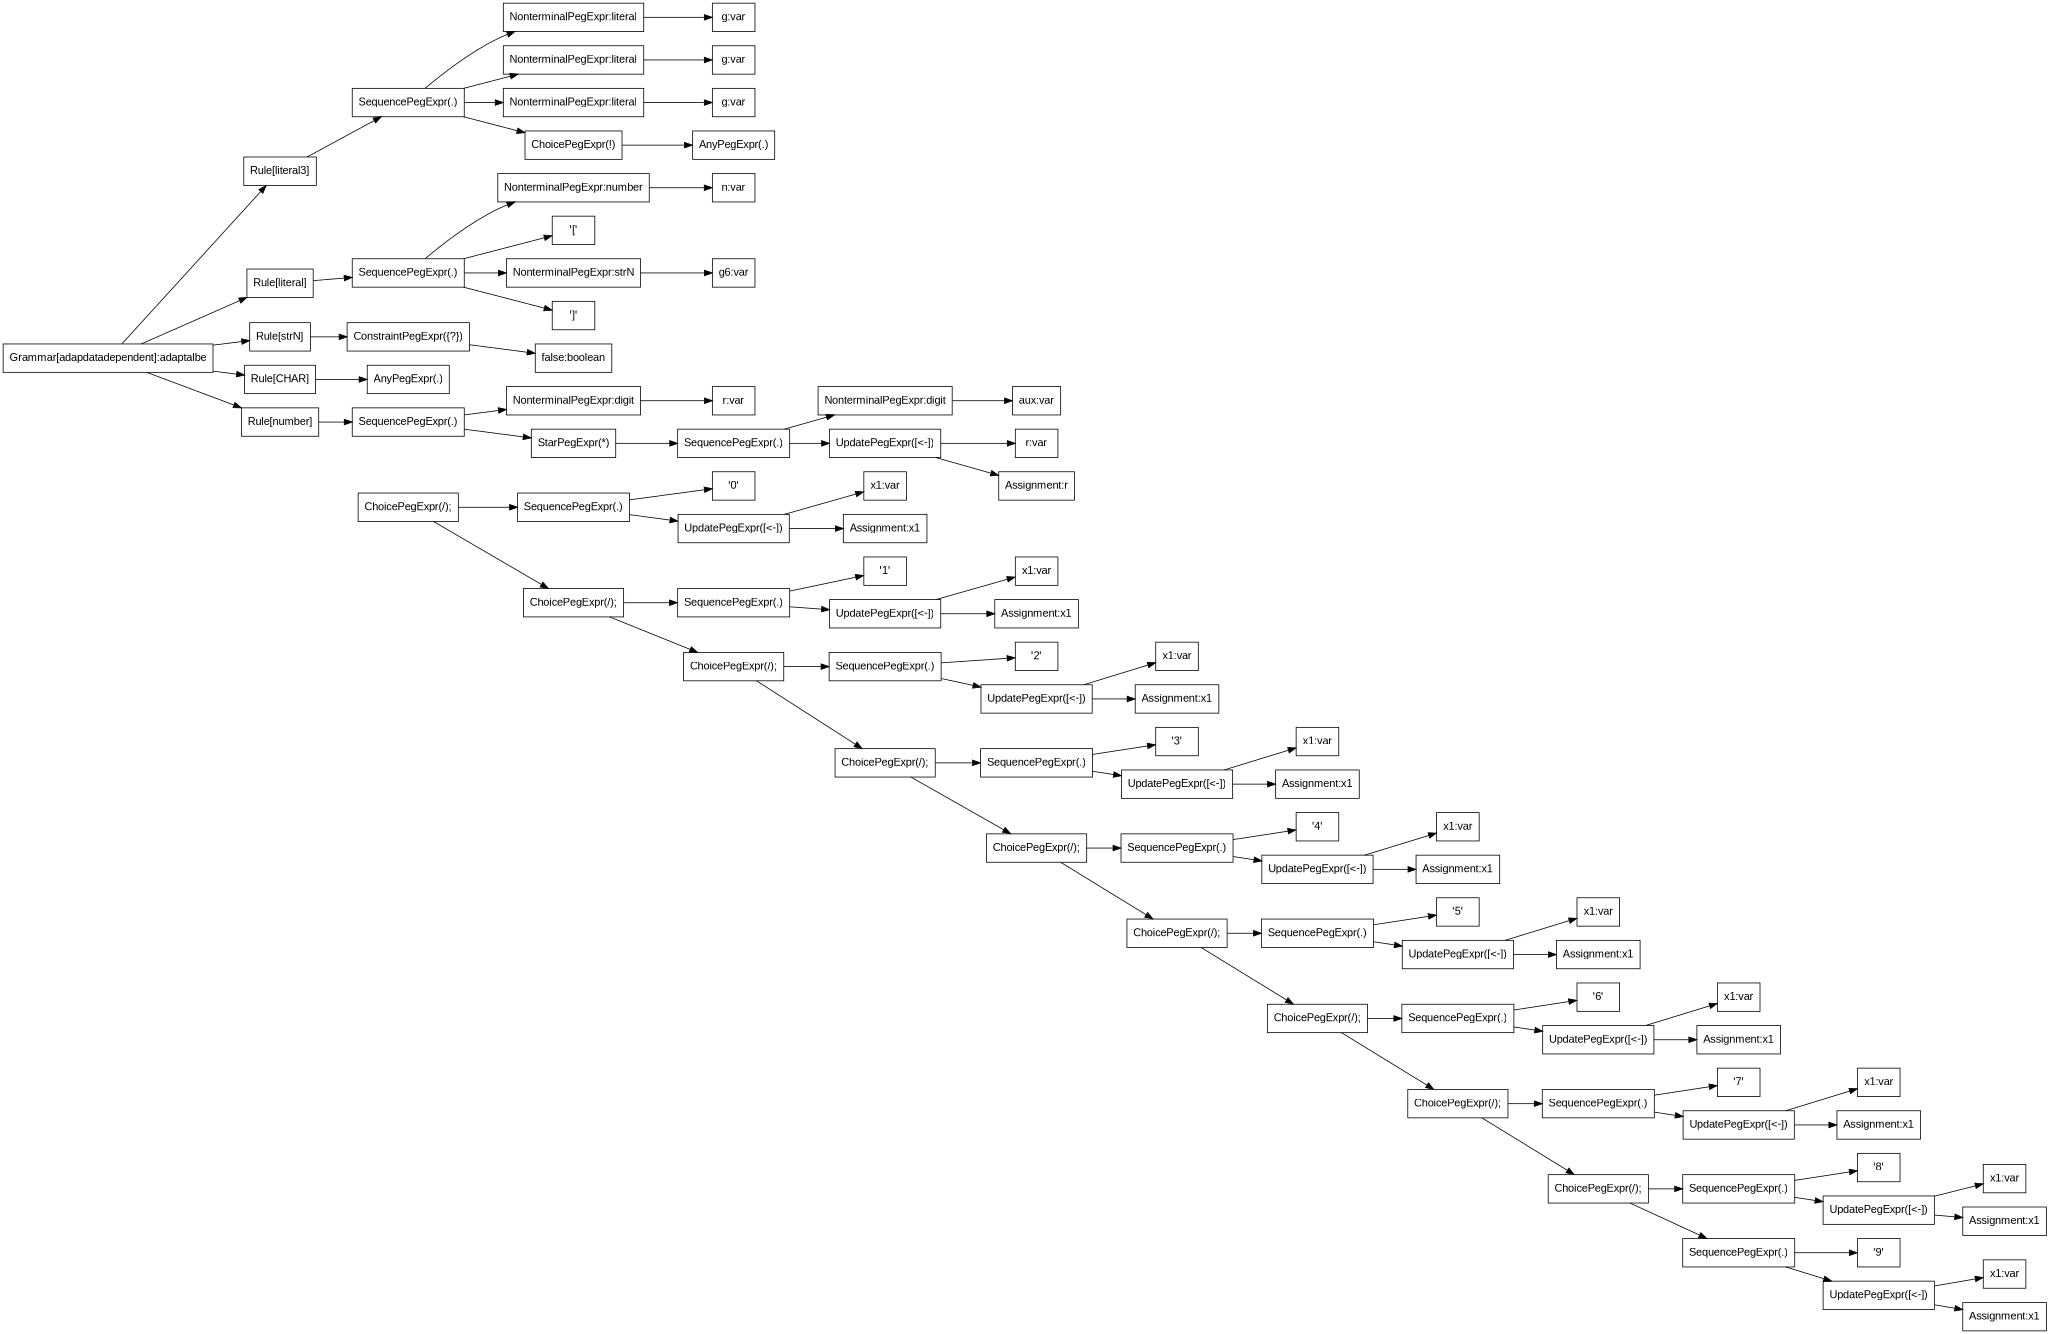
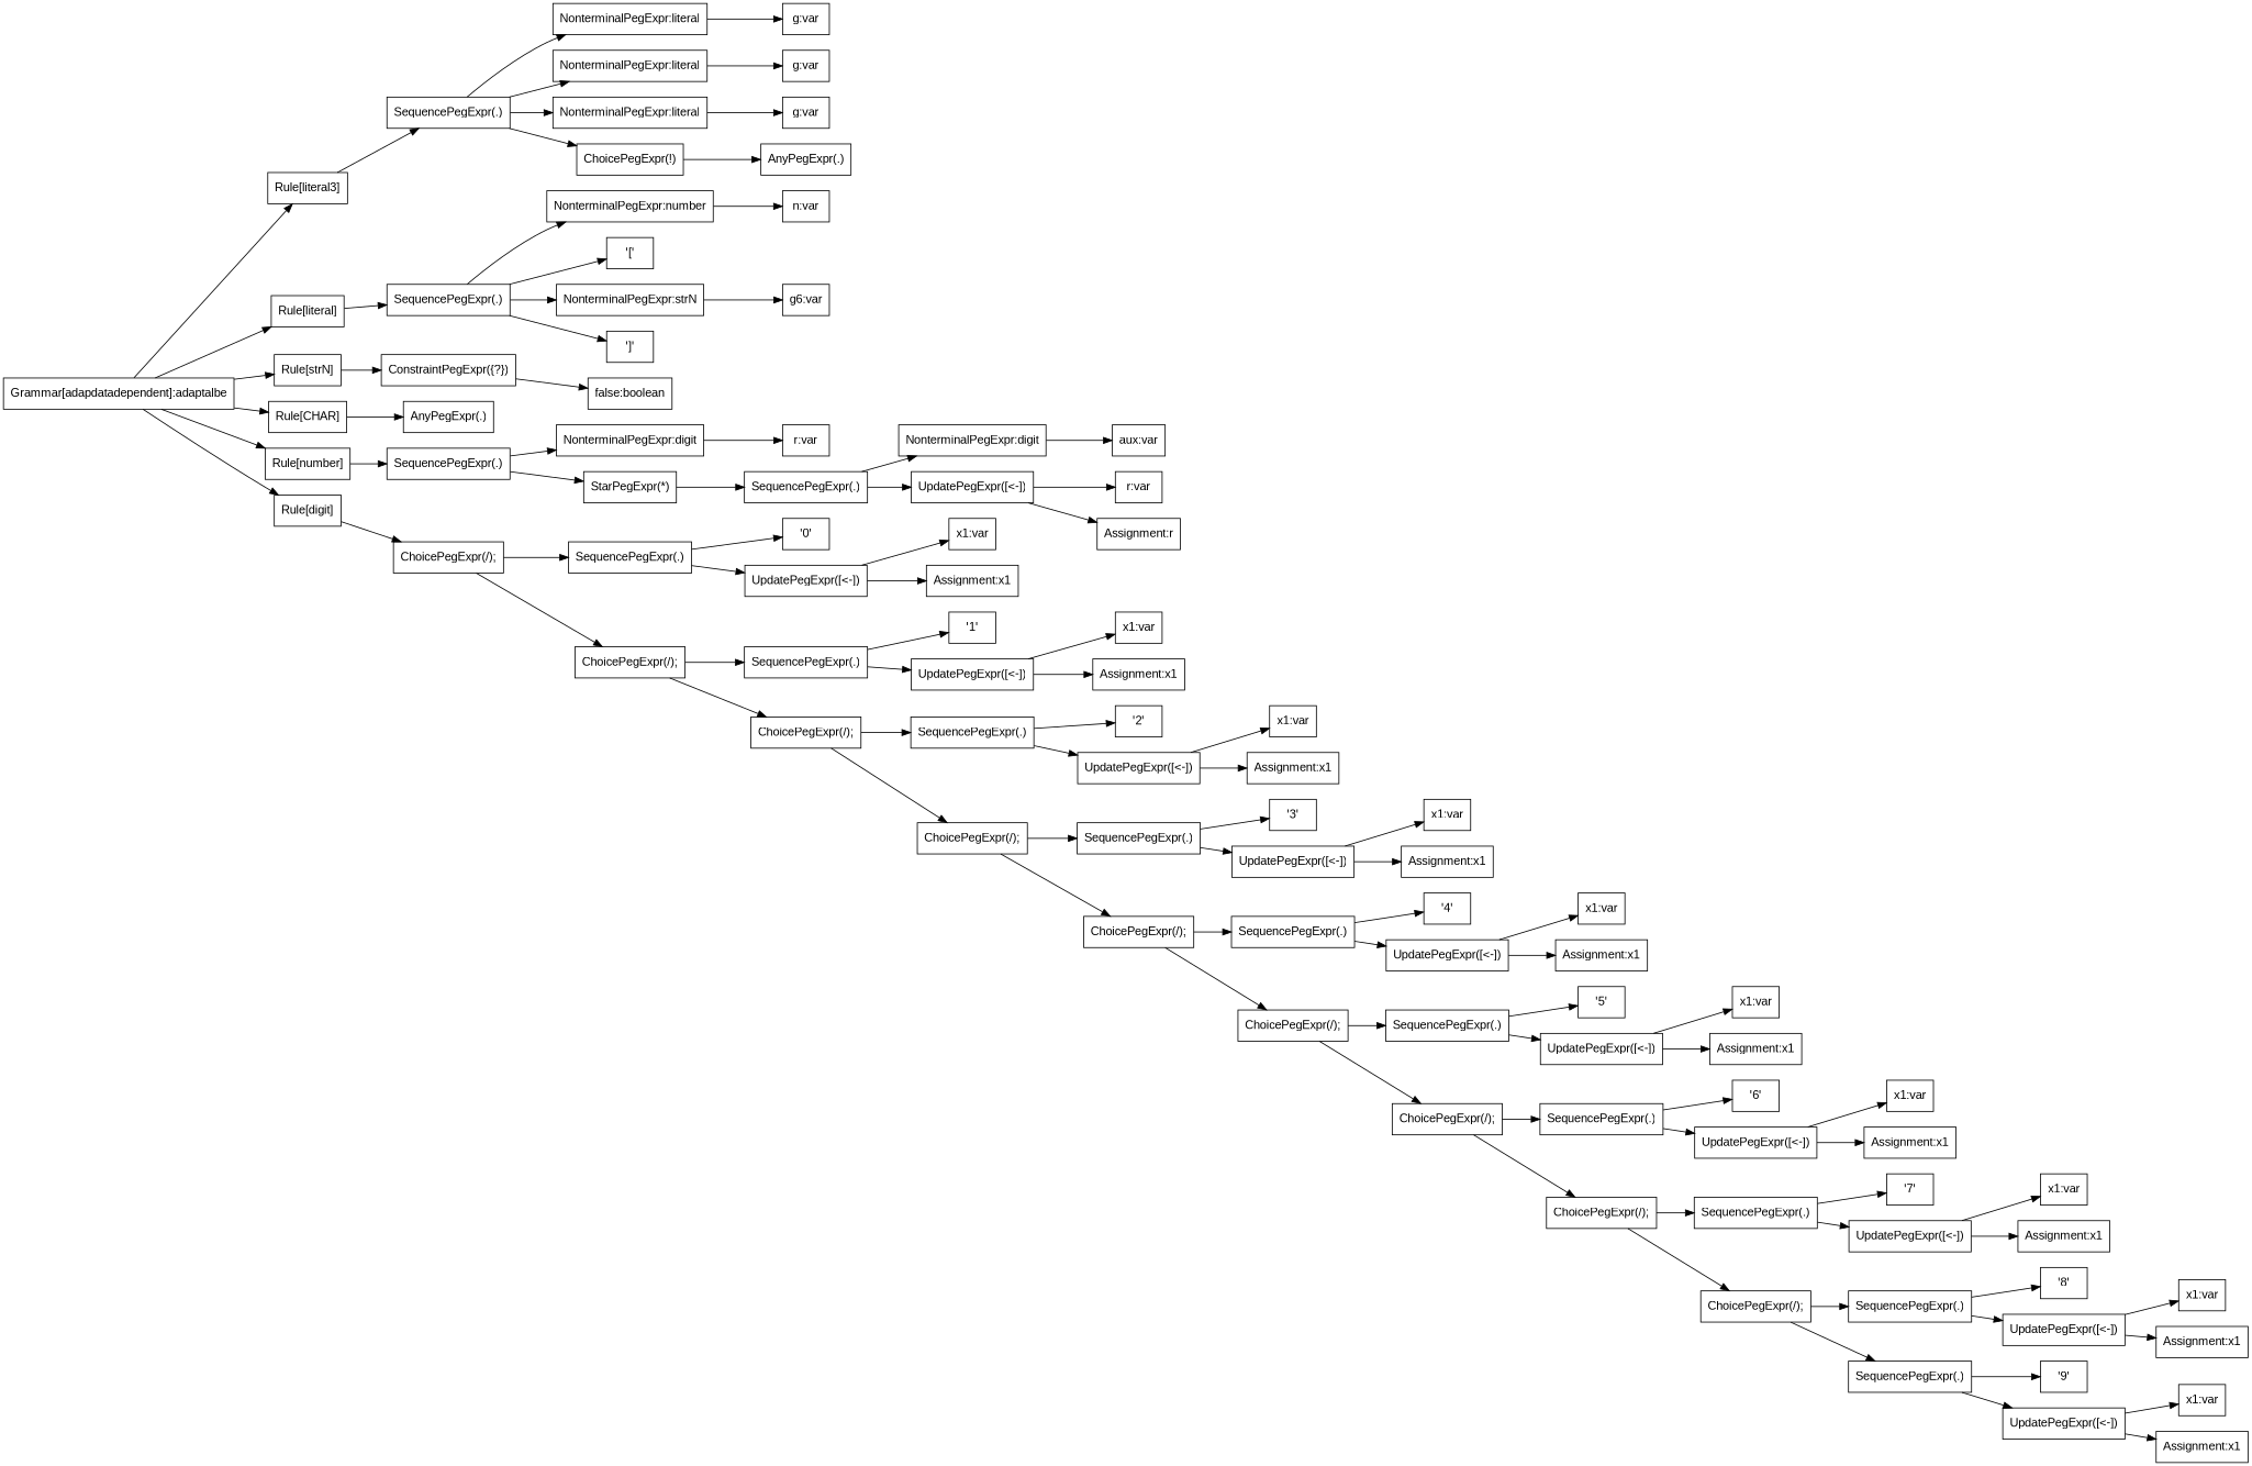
  digraph {
    fontname="Liberation Sans"
    rankdir=LR
    node [fontname="Liberation Sans" shape=box]
    edge [fontname="Liberation Sans"]
    n1 [label="Grammar[adapdatadependent]:adaptalbe"]
    n2 [label="Rule[literal3]"]
    n3 [label="Rule[literal]"]
    n4 [label="Rule[strN]"]
    n5 [label="Rule[CHAR]"]
    n6 [label="Rule[number]"]
+   n7 [label="Rule[digit]"]
    n8 [label="SequencePegExpr(.)"]
    n9 [label="SequencePegExpr(.)"]
    n10 [label="ConstraintPegExpr({?})"]
    n11 [label="AnyPegExpr(.)"]
    n12 [label="SequencePegExpr(.)"]
    n13 [label="ChoicePegExpr(/);"]
    n14 [label="NonterminalPegExpr:literal"]
    n15 [label="NonterminalPegExpr:literal"]
    n16 [label="NonterminalPegExpr:literal"]
    n17 [label="ChoicePegExpr(!)"]
    n18 [label="g:var"]
    n19 [label="g:var"]
    n20 [label="g:var"]
    n21 [label="AnyPegExpr(.)"]
    n22 [label="NonterminalPegExpr:number"]
    n23 [label="'['"]
    n24 [label="NonterminalPegExpr:strN"]
    n25 [label="']'"]
    n26 [label="n:var"]
    n27 [label="g6:var"]
    n28 [label="false:boolean"]
    n29 [label="NonterminalPegExpr:digit"]
    n30 [label="StarPegExpr(*)"]
    n31 [label="r:var"]
    n32 [label="SequencePegExpr(.)"]
    n33 [label="NonterminalPegExpr:digit"]
    n34 [label="UpdatePegExpr([<-])"]
    n35 [label="aux:var"]
    n36 [label="r:var"]
    n37 [label="Assignment:r"]
    n38 [label="SequencePegExpr(.)"]
    n39 [label="ChoicePegExpr(/);"]
    n40 [label="'0'"]
    n41 [label="UpdatePegExpr([<-])"]
    n42 [label="SequencePegExpr(.)"]
    n43 [label="ChoicePegExpr(/);"]
    n44 [label="x1:var"]
    n45 [label="Assignment:x1"]
    n46 [label="'1'"]
    n47 [label="UpdatePegExpr([<-])"]
    n48 [label="SequencePegExpr(.)"]
    n49 [label="ChoicePegExpr(/);"]
    n50 [label="x1:var"]
    n51 [label="Assignment:x1"]
    n52 [label="'2'"]
    n53 [label="UpdatePegExpr([<-])"]
    n54 [label="SequencePegExpr(.)"]
    n55 [label="ChoicePegExpr(/);"]
    n56 [label="x1:var"]
    n57 [label="Assignment:x1"]
    n58 [label="'3'"]
    n59 [label="UpdatePegExpr([<-])"]
    n60 [label="SequencePegExpr(.)"]
    n61 [label="ChoicePegExpr(/);"]
    n62 [label="x1:var"]
    n63 [label="Assignment:x1"]
    n64 [label="'4'"]
    n65 [label="UpdatePegExpr([<-])"]
    n66 [label="SequencePegExpr(.)"]
    n67 [label="ChoicePegExpr(/);"]
    n68 [label="x1:var"]
    n69 [label="Assignment:x1"]
    n70 [label="'5'"]
    n71 [label="UpdatePegExpr([<-])"]
    n72 [label="SequencePegExpr(.)"]
    n73 [label="ChoicePegExpr(/);"]
    n74 [label="x1:var"]
    n75 [label="Assignment:x1"]
    n76 [label="'6'"]
    n77 [label="UpdatePegExpr([<-])"]
    n78 [label="SequencePegExpr(.)"]
    n79 [label="ChoicePegExpr(/);"]
    n80 [label="x1:var"]
    n81 [label="Assignment:x1"]
    n82 [label="'7'"]
    n83 [label="UpdatePegExpr([<-])"]
    n84 [label="SequencePegExpr(.)"]
    n85 [label="SequencePegExpr(.)"]
    n86 [label="x1:var"]
    n87 [label="Assignment:x1"]
    n88 [label="'8'"]
    n89 [label="UpdatePegExpr([<-])"]
    n90 [label="'9'"]
    n91 [label="UpdatePegExpr([<-])"]
    n92 [label="x1:var"]
    n93 [label="Assignment:x1"]
    n94 [label="x1:var"]
    n95 [label="Assignment:x1"]
    n1 -> n2
    n1 -> n3
    n1 -> n4
    n1 -> n5
    n1 -> n6
+   n1 -> n7
    n2 -> n8
    n3 -> n9
    n4 -> n10
    n5 -> n11
    n6 -> n12
+   n7 -> n13
    n8 -> n14
    n8 -> n15
    n8 -> n16
    n8 -> n17
    n9 -> n22
    n9 -> n23
    n9 -> n24
    n9 -> n25
    n10 -> n28
    n12 -> n29
    n12 -> n30
    n13 -> n38
    n13 -> n39
    n14 -> n18
    n15 -> n19
    n16 -> n20
    n17 -> n21
    n22 -> n26
    n24 -> n27
    n29 -> n31
    n30 -> n32
    n32 -> n33
    n32 -> n34
    n33 -> n35
    n34 -> n36
    n34 -> n37
    n38 -> n40
    n38 -> n41
    n39 -> n42
    n39 -> n43
    n41 -> n44
    n41 -> n45
    n42 -> n46
    n42 -> n47
    n43 -> n48
    n43 -> n49
    n47 -> n50
    n47 -> n51
    n48 -> n52
    n48 -> n53
    n49 -> n54
    n49 -> n55
    n53 -> n56
    n53 -> n57
    n54 -> n58
    n54 -> n59
    n55 -> n60
    n55 -> n61
    n59 -> n62
    n59 -> n63
    n60 -> n64
    n60 -> n65
    n61 -> n66
    n61 -> n67
    n65 -> n68
    n65 -> n69
    n66 -> n70
    n66 -> n71
    n67 -> n72
    n67 -> n73
    n71 -> n74
    n71 -> n75
    n72 -> n76
    n72 -> n77
    n73 -> n78
    n73 -> n79
    n77 -> n80
    n77 -> n81
    n78 -> n82
    n78 -> n83
    n79 -> n84
    n79 -> n85
    n83 -> n86
    n83 -> n87
    n84 -> n88
    n84 -> n89
    n85 -> n90
    n85 -> n91
    n89 -> n92
    n89 -> n93
    n91 -> n94
    n91 -> n95
  }
